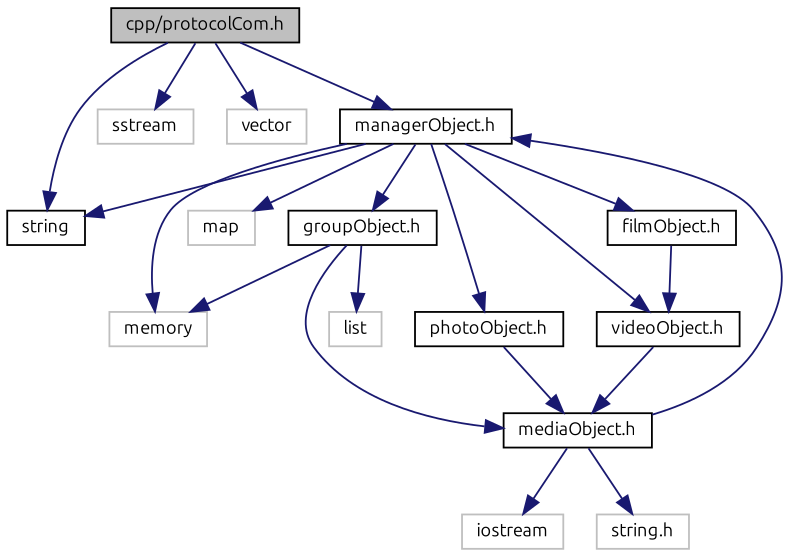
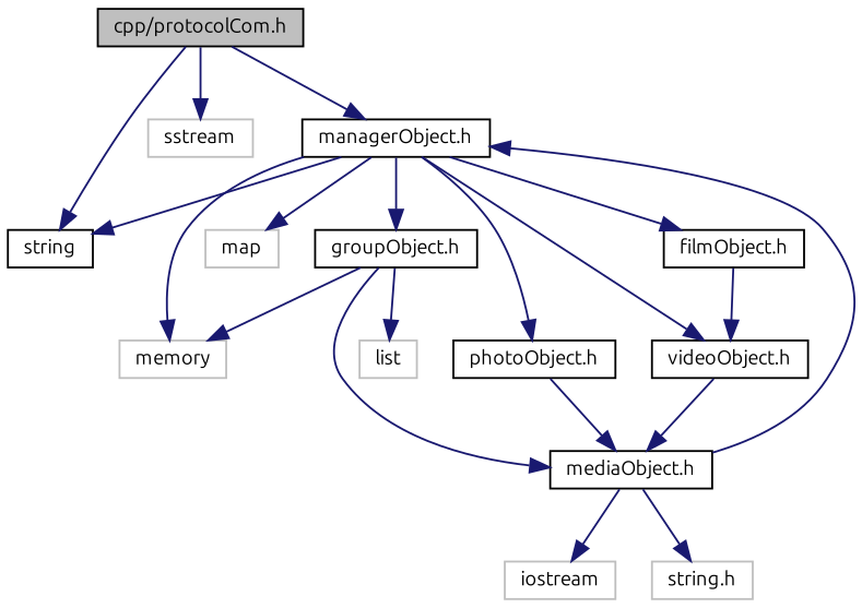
  digraph {
    fontname=Ubuntu
    node [color=black fillcolor=white fontname=Ubuntu fontsize=10 shape=record style=filled]
    edge [color=midnightblue fontname=Ubuntu fontsize=10 labelfontname=Helvetica labelfontsize=10 style=solid]
    n1 [fillcolor=grey75 fontcolor=black height=0.2 label="cpp/protocolCom.h" width=0.4]
    n2 [height=0.2 label=string width=0.4]
    n3 [color=grey75 height=0.2 label=sstream width=0.4]
-   n4 [color=grey75 height=0.2 label=vector width=0.4]
    n5 [height=0.2 label="managerObject.h" width=0.4]
    n6 [color=grey75 height=0.2 label=memory width=0.4]
    n7 [color=grey75 height=0.2 label=map width=0.4]
    n8 [height=0.2 label="groupObject.h" width=0.4]
    n9 [height=0.2 label="photoObject.h" width=0.4]
    n10 [height=0.2 label="videoObject.h" width=0.4]
    n11 [height=0.2 label="filmObject.h" width=0.4]
    n12 [height=0.2 label="mediaObject.h" width=0.4]
    n13 [color=grey75 height=0.2 label=iostream width=0.4]
    n14 [color=grey75 height=0.2 label="string.h" width=0.4]
    n15 [color=grey75 height=0.2 label=list width=0.4]
    n1 -> n2
    n1 -> n3
-   n1 -> n4
    n1 -> n5
    n5 -> n2
    n5 -> n6
    n5 -> n7
    n5 -> n8
    n5 -> n9
    n5 -> n10
    n5 -> n11
    n8 -> n6
    n8 -> n12
    n8 -> n15
    n9 -> n12
    n10 -> n12
    n11 -> n10
    n12 -> n5
    n12 -> n13
    n12 -> n14
  }
